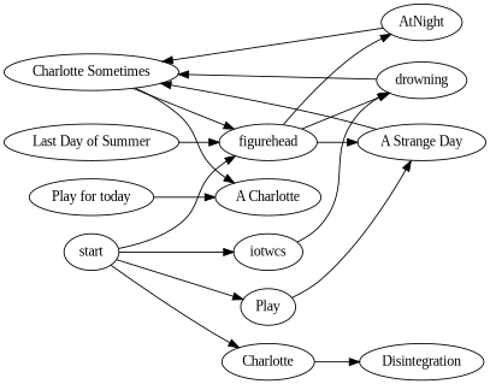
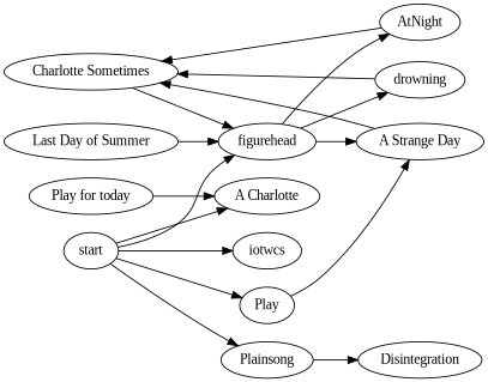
  digraph {
    fontname="Liberation Serif"
    rankdir=LR
    node [fontname="Liberation Serif"]
    edge [fontname="Liberation Serif"]
    n1 [label="Play for today"]
    n2 [label="A Charlotte"]
    n3 [label="Charlotte Sometimes"]
    figurehead
    n5 [label="A Strange Day"]
    n6 [label="Last Day of Summer"]
    AtNight
    drowning
-   Plainsong [label=Charlotte]
+   Plainsong
    Disintegration
    start
    n12 [label=Play]
    iotwcs
    n1 -> n2 [weight=2]
-   n3 -> n2
+   start -> n2
    n3 -> figurehead
    figurehead -> n5
    figurehead -> AtNight
    figurehead -> drowning
    n5 -> n3
    n6 -> figurehead
    AtNight -> n3
    drowning -> n3 [weight=2]
    Plainsong -> Disintegration
    start -> figurehead
    start -> Plainsong
    start -> n12
    start -> iotwcs
    n12 -> n5
-   iotwcs -> drowning
  }
